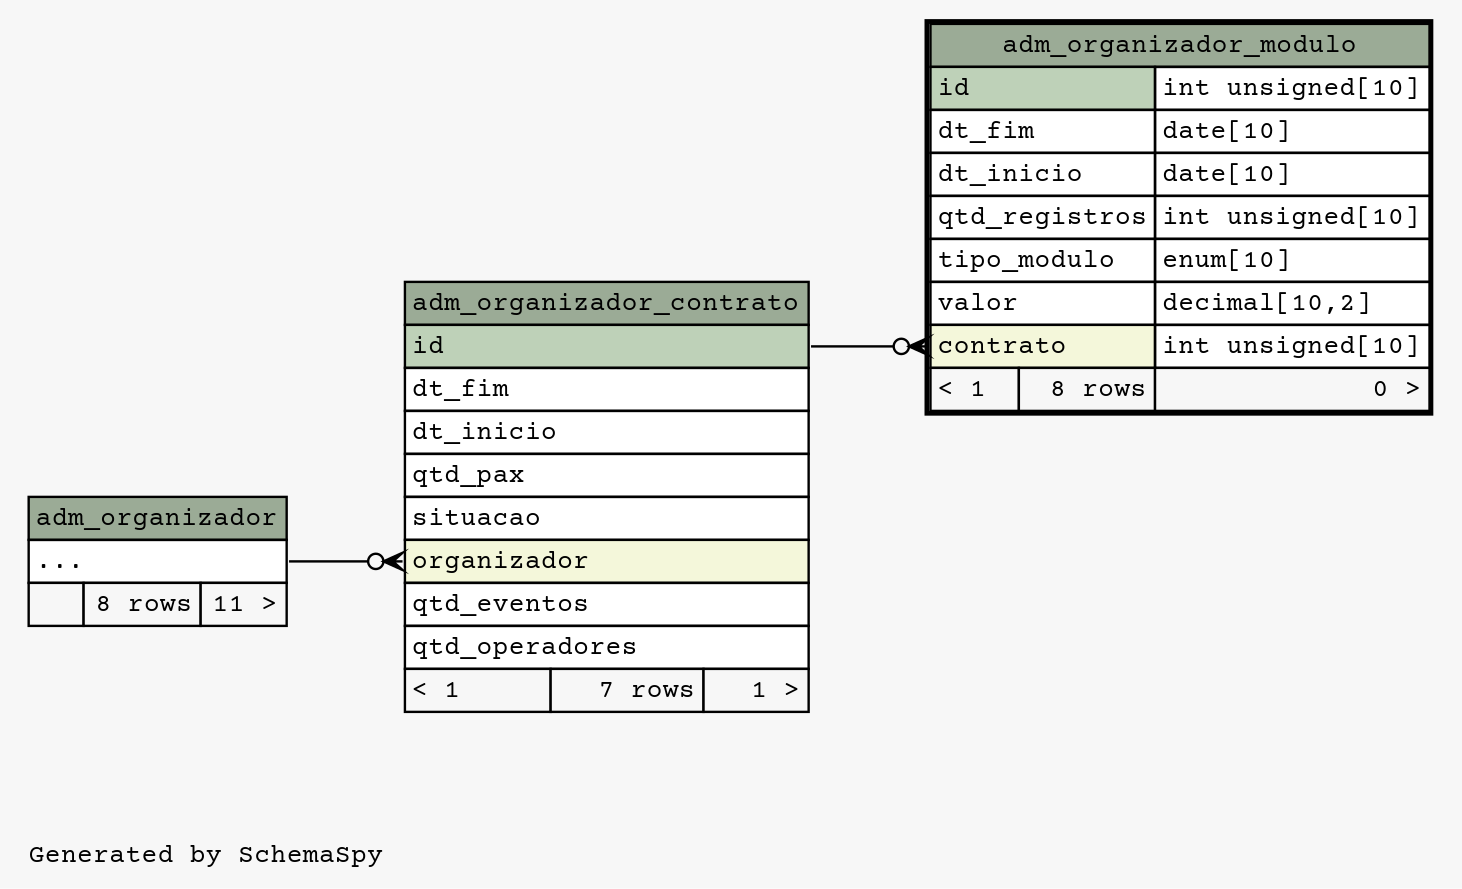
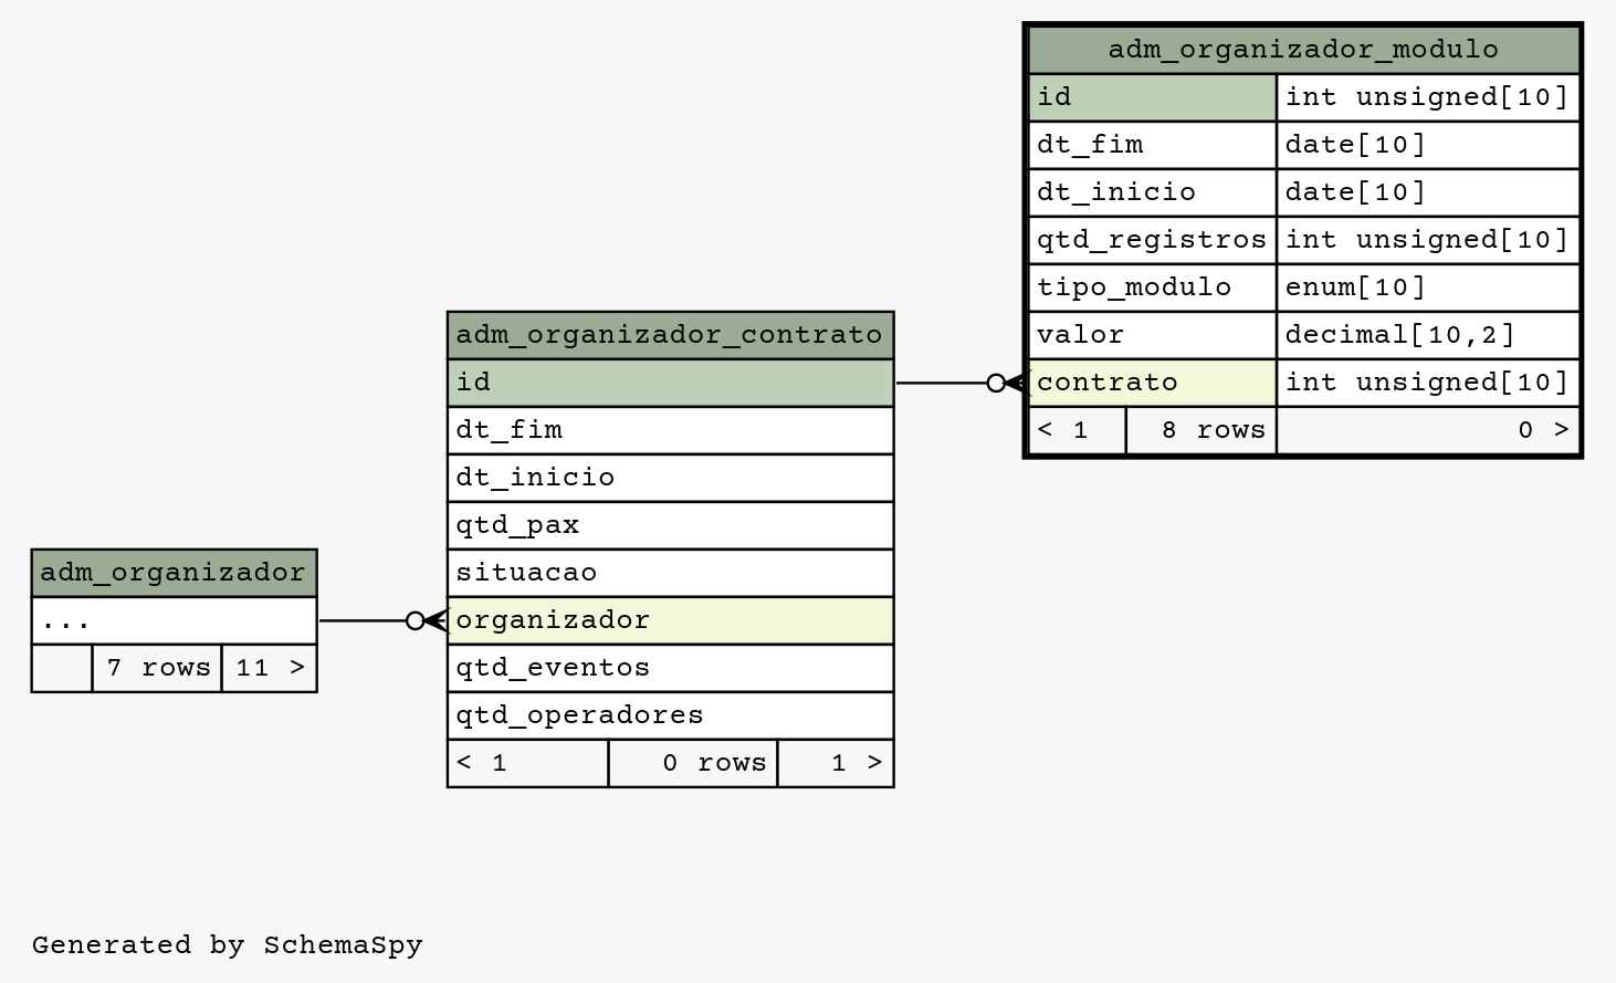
  digraph {
    bgcolor="#f7f7f7"
    fontname="Courier Prime"
    fontsize=11
    label="\nGenerated by SchemaSpy"
    labeljust=l
    nodesep=0.18
    rankdir=RL
    ranksep=0.46
    node [fontname="Courier Prime" fontsize=11 shape=plaintext]
    edge [arrowhead=none arrowsize=0.8 arrowtail=crowodot dir=back fontname="Courier Prime"]
-   n1 [label=<     <TABLE BORDER="0" CELLBORDER="1" CELLSPACING="0" BGCOLOR="#ffffff">       <TR><TD COLSPAN="3" BGCOLOR="#9bab96" ALIGN="CENTER">adm_organizador_contrato</TD></TR>       <TR><TD PORT="id" COLSPAN="3" BGCOLOR="#bed1b8" ALIGN="LEFT">id</TD></TR>       <TR><TD PORT="dt_fim" COLSPAN="3" ALIGN="LEFT">dt_fim</TD></TR>       <TR><TD PORT="dt_inicio" COLSPAN="3" ALIGN="LEFT">dt_inicio</TD></TR>       <TR><TD PORT="qtd_pax" COLSPAN="3" ALIGN="LEFT">qtd_pax</TD></TR>       <TR><TD PORT="situacao" COLSPAN="3" ALIGN="LEFT">situacao</TD></TR>       <TR><TD PORT="organizador" COLSPAN="3" BGCOLOR="#f4f7da" ALIGN="LEFT">organizador</TD></TR>       <TR><TD PORT="qtd_eventos" COLSPAN="3" ALIGN="LEFT">qtd_eventos</TD></TR>       <TR><TD PORT="qtd_operadores" COLSPAN="3" ALIGN="LEFT">qtd_operadores</TD></TR>       <TR><TD ALIGN="LEFT" BGCOLOR="#f7f7f7">&lt; 1</TD><TD ALIGN="RIGHT" BGCOLOR="#f7f7f7">7 rows</TD><TD ALIGN="RIGHT" BGCOLOR="#f7f7f7">1 &gt;</TD></TR>     </TABLE>>]
-   n2 [label=<     <TABLE BORDER="0" CELLBORDER="1" CELLSPACING="0" BGCOLOR="#ffffff">       <TR><TD COLSPAN="3" BGCOLOR="#9bab96" ALIGN="CENTER">adm_organizador</TD></TR>       <TR><TD PORT="elipses" COLSPAN="3" ALIGN="LEFT">...</TD></TR>       <TR><TD ALIGN="LEFT" BGCOLOR="#f7f7f7">  </TD><TD ALIGN="RIGHT" BGCOLOR="#f7f7f7">8 rows</TD><TD ALIGN="RIGHT" BGCOLOR="#f7f7f7">11 &gt;</TD></TR>     </TABLE>>]
+   n1 [label=<     <TABLE BORDER="0" CELLBORDER="1" CELLSPACING="0" BGCOLOR="#ffffff">       <TR><TD COLSPAN="3" BGCOLOR="#9bab96" ALIGN="CENTER">adm_organizador_contrato</TD></TR>       <TR><TD PORT="id" COLSPAN="3" BGCOLOR="#bed1b8" ALIGN="LEFT">id</TD></TR>       <TR><TD PORT="dt_fim" COLSPAN="3" ALIGN="LEFT">dt_fim</TD></TR>       <TR><TD PORT="dt_inicio" COLSPAN="3" ALIGN="LEFT">dt_inicio</TD></TR>       <TR><TD PORT="qtd_pax" COLSPAN="3" ALIGN="LEFT">qtd_pax</TD></TR>       <TR><TD PORT="situacao" COLSPAN="3" ALIGN="LEFT">situacao</TD></TR>       <TR><TD PORT="organizador" COLSPAN="3" BGCOLOR="#f4f7da" ALIGN="LEFT">organizador</TD></TR>       <TR><TD PORT="qtd_eventos" COLSPAN="3" ALIGN="LEFT">qtd_eventos</TD></TR>       <TR><TD PORT="qtd_operadores" COLSPAN="3" ALIGN="LEFT">qtd_operadores</TD></TR>       <TR><TD ALIGN="LEFT" BGCOLOR="#f7f7f7">&lt; 1</TD><TD ALIGN="RIGHT" BGCOLOR="#f7f7f7">0 rows</TD><TD ALIGN="RIGHT" BGCOLOR="#f7f7f7">1 &gt;</TD></TR>     </TABLE>>]
+   n2 [label=<     <TABLE BORDER="0" CELLBORDER="1" CELLSPACING="0" BGCOLOR="#ffffff">       <TR><TD COLSPAN="3" BGCOLOR="#9bab96" ALIGN="CENTER">adm_organizador</TD></TR>       <TR><TD PORT="elipses" COLSPAN="3" ALIGN="LEFT">...</TD></TR>       <TR><TD ALIGN="LEFT" BGCOLOR="#f7f7f7">  </TD><TD ALIGN="RIGHT" BGCOLOR="#f7f7f7">7 rows</TD><TD ALIGN="RIGHT" BGCOLOR="#f7f7f7">11 &gt;</TD></TR>     </TABLE>>]
    n3 [label=<     <TABLE BORDER="2" CELLBORDER="1" CELLSPACING="0" BGCOLOR="#ffffff">       <TR><TD COLSPAN="3" BGCOLOR="#9bab96" ALIGN="CENTER">adm_organizador_modulo</TD></TR>       <TR><TD PORT="id" COLSPAN="2" BGCOLOR="#bed1b8" ALIGN="LEFT">id</TD><TD PORT="id.type" ALIGN="LEFT">int unsigned[10]</TD></TR>       <TR><TD PORT="dt_fim" COLSPAN="2" ALIGN="LEFT">dt_fim</TD><TD PORT="dt_fim.type" ALIGN="LEFT">date[10]</TD></TR>       <TR><TD PORT="dt_inicio" COLSPAN="2" ALIGN="LEFT">dt_inicio</TD><TD PORT="dt_inicio.type" ALIGN="LEFT">date[10]</TD></TR>       <TR><TD PORT="qtd_registros" COLSPAN="2" ALIGN="LEFT">qtd_registros</TD><TD PORT="qtd_registros.type" ALIGN="LEFT">int unsigned[10]</TD></TR>       <TR><TD PORT="tipo_modulo" COLSPAN="2" ALIGN="LEFT">tipo_modulo</TD><TD PORT="tipo_modulo.type" ALIGN="LEFT">enum[10]</TD></TR>       <TR><TD PORT="valor" COLSPAN="2" ALIGN="LEFT">valor</TD><TD PORT="valor.type" ALIGN="LEFT">decimal[10,2]</TD></TR>       <TR><TD PORT="contrato" COLSPAN="2" BGCOLOR="#f4f7da" ALIGN="LEFT">contrato</TD><TD PORT="contrato.type" ALIGN="LEFT">int unsigned[10]</TD></TR>       <TR><TD ALIGN="LEFT" BGCOLOR="#f7f7f7">&lt; 1</TD><TD ALIGN="RIGHT" BGCOLOR="#f7f7f7">8 rows</TD><TD ALIGN="RIGHT" BGCOLOR="#f7f7f7">0 &gt;</TD></TR>     </TABLE>>]
    n1 -> n2 [headport="elipses:e" tailport="organizador:w"]
    n3 -> n1 [headport="id:e" tailport="contrato:w"]
  }
